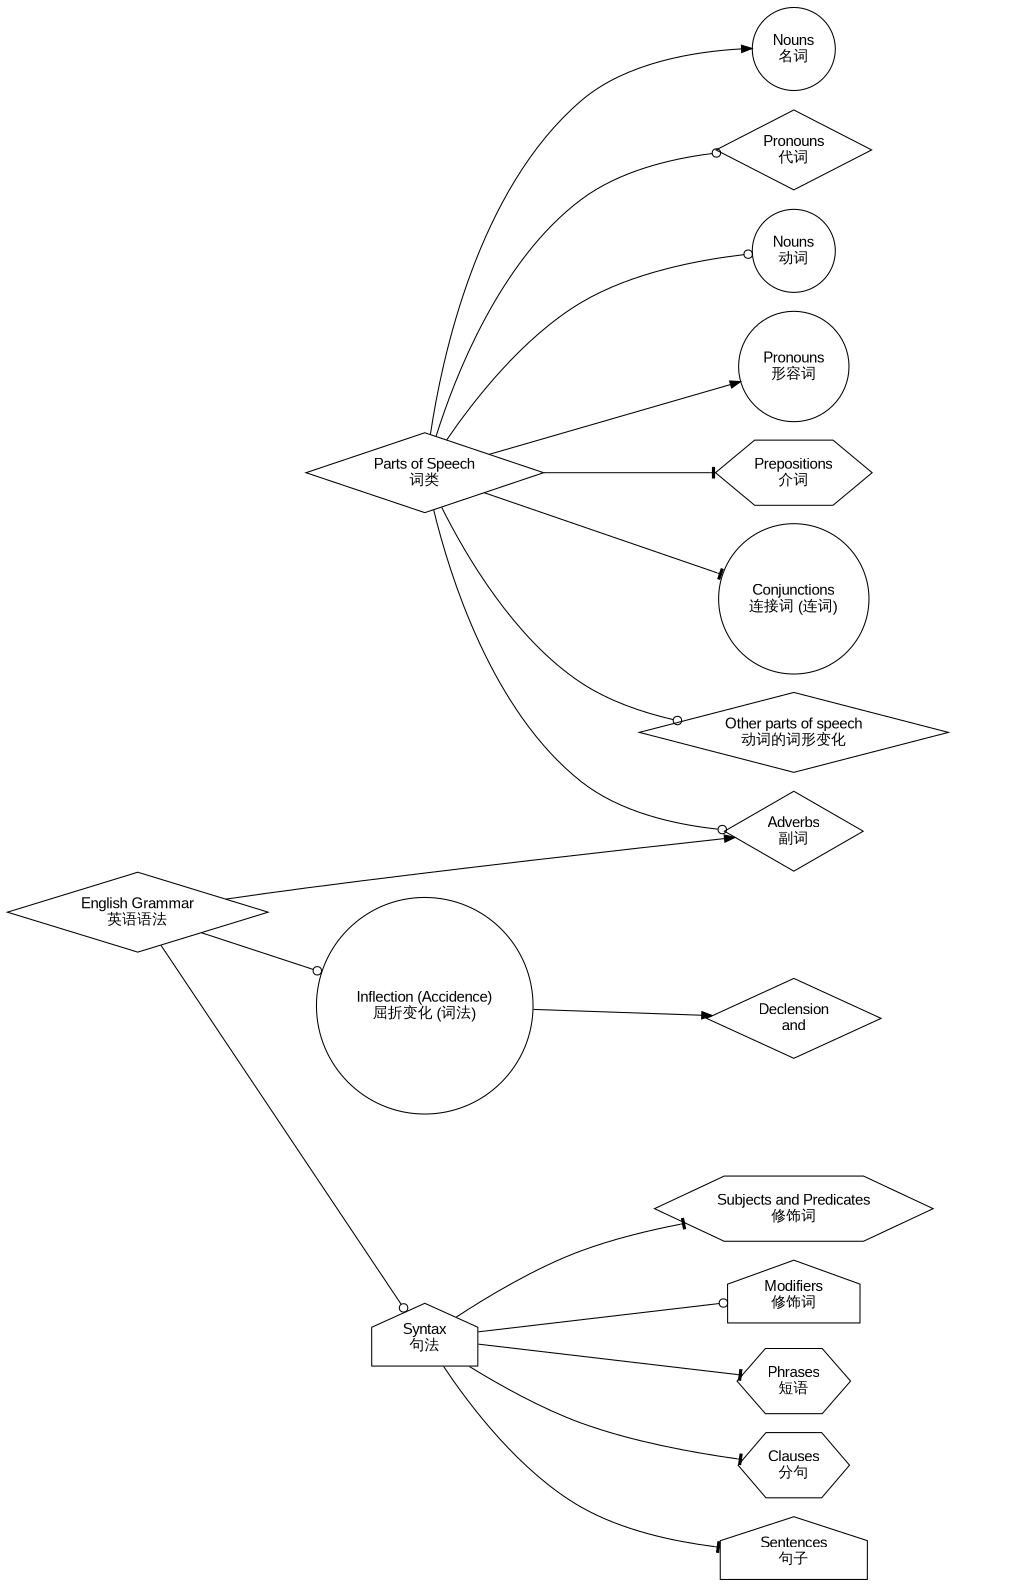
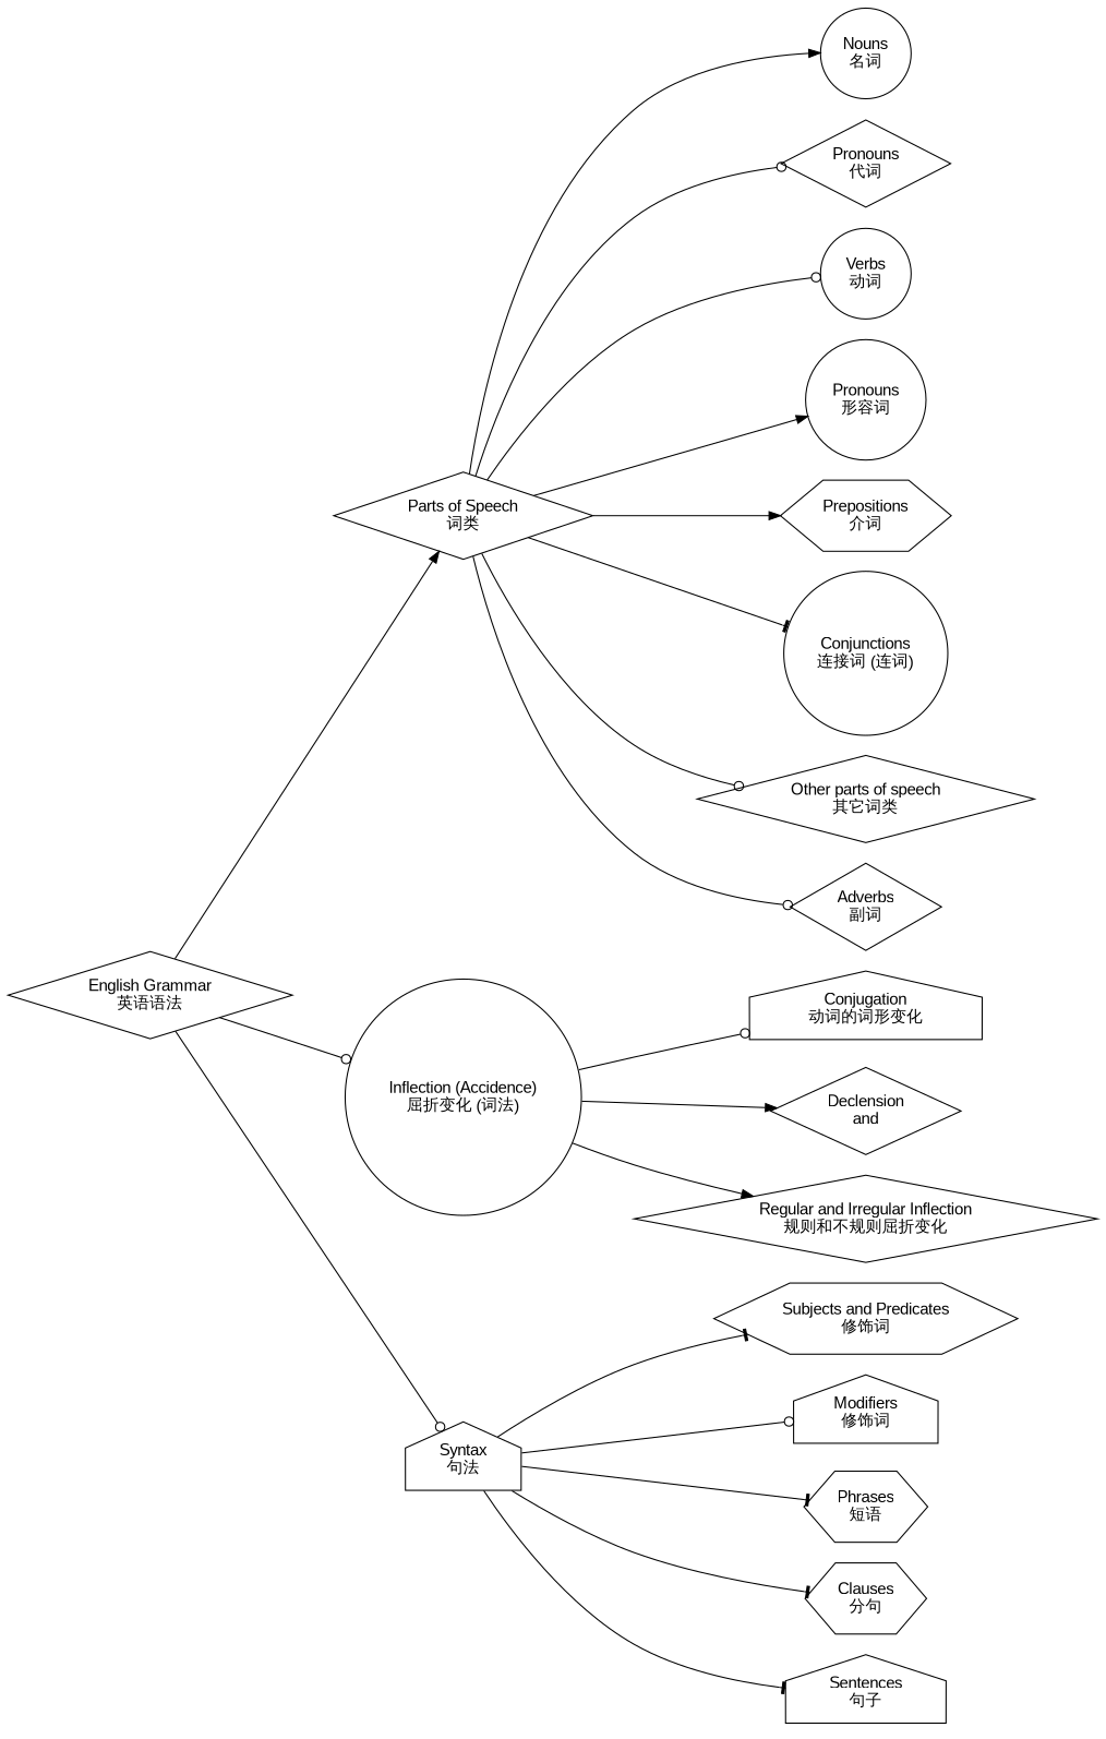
  digraph {
    rankdir=LR
    node [fontname="Arial, SimHei" fontsize=14 shape=diamond]
    edge [arrowhead=odot]
    n1 [label="English Grammar\n英语语法"]
    n2 [label="Parts of Speech\n词类"]
    n3 [label="Inflection (Accidence)\n屈折变化 (词法)" shape=circle]
    n4 [label="Syntax\n句法" shape=house]
    n5 [label="Nouns\n名词" shape=circle]
    n6 [label="Pronouns\n代词"]
-   n7 [label="Nouns\n动词" shape=circle]
+   n7 [label="Verbs\n动词" shape=circle]
    n8 [label="Pronouns\n形容词" shape=circle]
    n9 [label="Adverbs\n副词"]
    n10 [label="Prepositions\n介词" shape=hexagon]
    n11 [label="Conjunctions\n连接词 (连词)" shape=circle]
-   n12 [label="Other parts of speech\n动词的词形变化"]
+   n12 [label="Other parts of speech\n其它词类"]
+   n13 [label="Conjugation\n动词的词形变化" shape=house]
    n14 [label="Declension\nand"]
+   n15 [label="Regular and Irregular Inflection\n规则和不规则屈折变化"]
    n16 [label="Subjects and Predicates\n修饰词" shape=hexagon]
    n17 [label="Modifiers\n修饰词" shape=house]
    n18 [label="Phrases\n短语" shape=hexagon]
    n19 [label="Clauses\n分句" shape=hexagon]
    n20 [label="Sentences\n句子" shape=house]
-   n1 -> n9 [arrowhead=normal]
+   n1 -> n2 [arrowhead=normal]
    n1 -> n3
    n1 -> n4
    n2 -> n5 [arrowhead=normal]
    n2 -> n6
    n2 -> n7
    n2 -> n8 [arrowhead=normal]
    n2 -> n9
-   n2 -> n10 [arrowhead=tee]
+   n2 -> n10 [arrowhead=normal]
    n2 -> n11 [arrowhead=tee]
    n2 -> n12
+   n3 -> n13
    n3 -> n14 [arrowhead=normal]
+   n3 -> n15 [arrowhead=normal]
    n4 -> n16 [arrowhead=tee]
    n4 -> n17
    n4 -> n18 [arrowhead=tee]
    n4 -> n19 [arrowhead=tee]
    n4 -> n20 [arrowhead=tee]
  }
